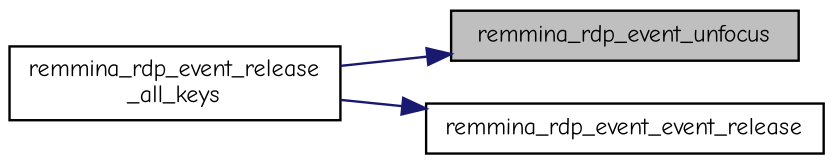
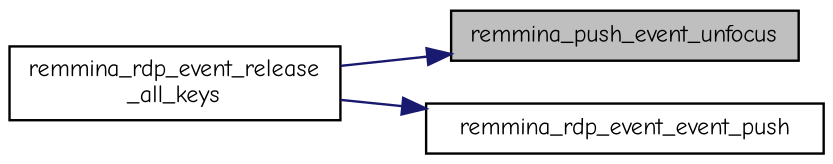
  digraph {
    fontname="Comic Neue"
    rankdir=LR
    node [color=black fillcolor=white fontname="Comic Neue" fontsize=10 shape=record style=filled]
    edge [color=midnightblue fontname="Comic Neue" fontsize=10 labelfontname=Helvetica labelfontsize=10 style=solid]
-   n1 [fillcolor=grey75 fontcolor=black height=0.2 label=remmina_rdp_event_unfocus width=0.4]
+   n1 [fillcolor=grey75 fontcolor=black height=0.2 label=remmina_push_event_unfocus width=0.4]
    n2 [height=0.2 label="remmina_rdp_event_release\l_all_keys" width=0.4]
-   n3 [height=0.2 label=remmina_rdp_event_event_release width=0.4]
+   n3 [height=0.2 label=remmina_rdp_event_event_push width=0.4]
    n2 -> n1
    n2 -> n3
  }
